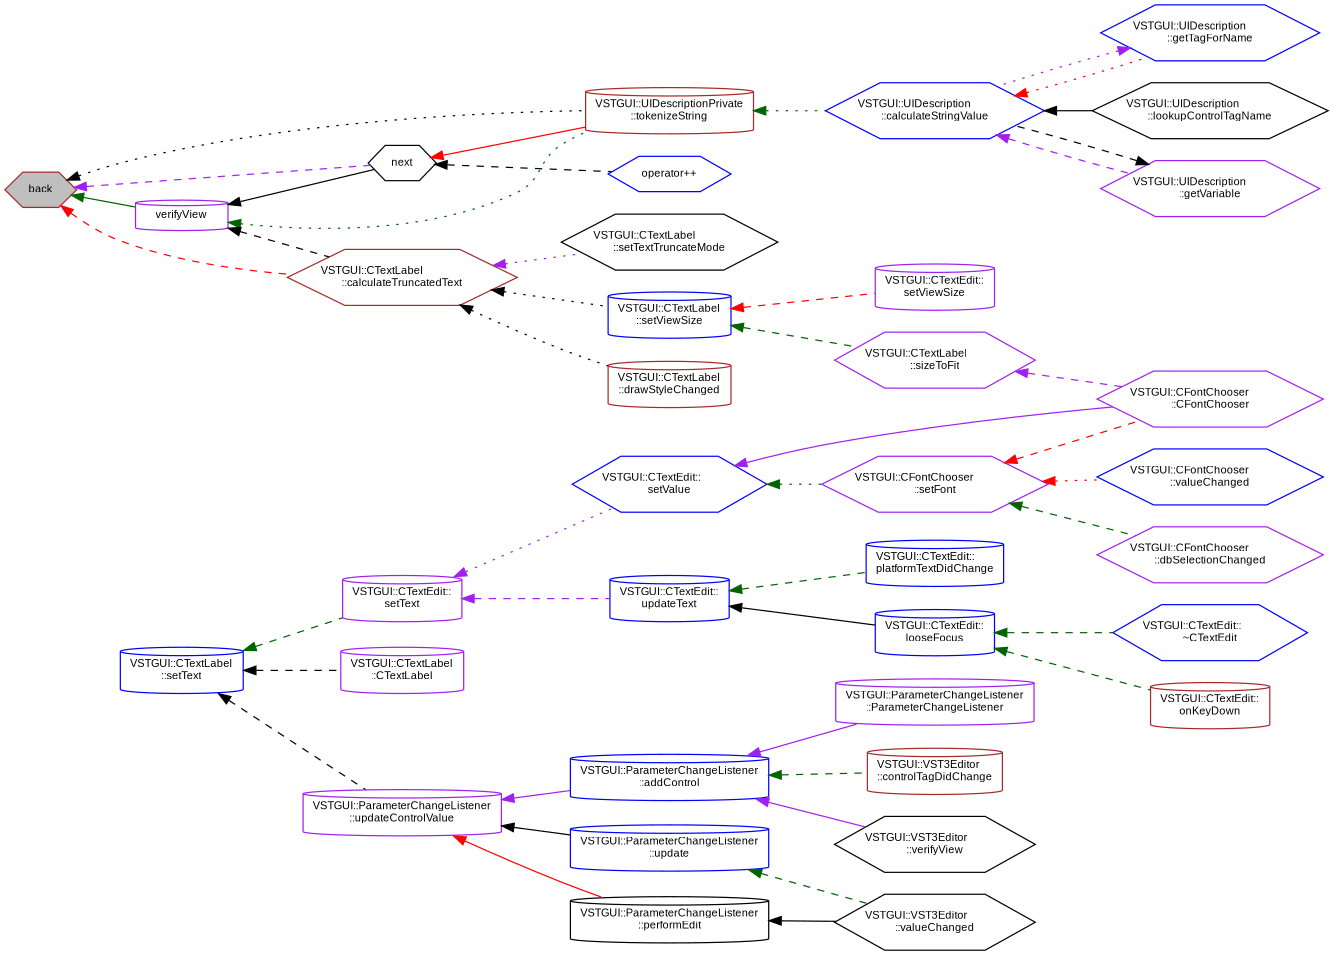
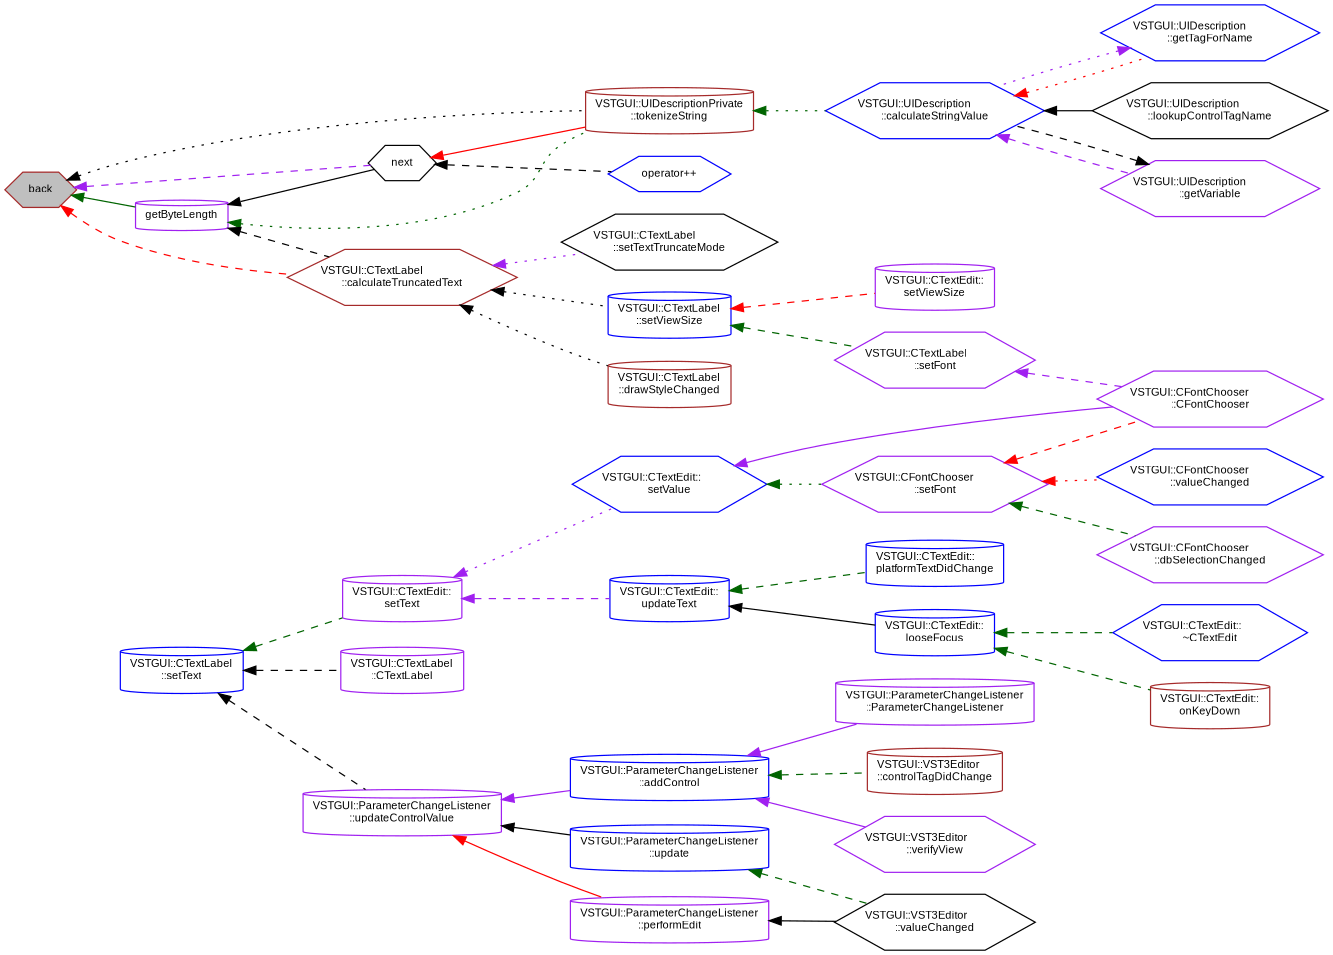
  digraph {
    rankdir=LR
    node [color=blue fontname=Arial fontsize=9 shape=hexagon]
    edge [color=black dir=back fontname=Arial fontsize=9 labelfontname=Arial labelfontsize=9 style=dashed]
    n1 [color=brown fillcolor=grey75 fontcolor=black height=0.2 label=back style=filled width=0.4]
    n2 [color=black height=0.2 label=next width=0.4]
    n3 [color=brown height=0.2 label="VSTGUI::UIDescriptionPrivate\l::tokenizeString" shape=cylinder width=0.4]
-   n4 [color=purple height=0.2 label=verifyView shape=cylinder width=0.4]
+   n4 [color=purple height=0.2 label=getByteLength shape=cylinder width=0.4]
    n5 [color=brown height=0.2 label="VSTGUI::CTextLabel\l::calculateTruncatedText" width=0.4]
    n6 [height=0.2 label="operator++" width=0.4]
    n7 [height=0.2 label="VSTGUI::UIDescription\l::calculateStringValue" width=0.4]
    n8 [color=black height=0.2 label="VSTGUI::CTextLabel\l::setTextTruncateMode" width=0.4]
    n9 [height=0.2 label="VSTGUI::CTextLabel\l::setViewSize" shape=cylinder width=0.4]
    n10 [color=brown height=0.2 label="VSTGUI::CTextLabel\l::drawStyleChanged" shape=cylinder width=0.4]
    n11 [height=0.2 label="VSTGUI::UIDescription\l::getTagForName" width=0.4]
    n12 [color=black height=0.2 label="VSTGUI::UIDescription\l::lookupControlTagName" width=0.4]
    n13 [color=purple height=0.2 label="VSTGUI::UIDescription\l::getVariable" width=0.4]
    n14 [height=0.2 label="VSTGUI::CTextLabel\l::setText" shape=cylinder width=0.4]
    n15 [color=purple height=0.2 label="VSTGUI::CTextEdit::\lsetText" shape=cylinder width=0.4]
    n16 [color=purple height=0.2 label="VSTGUI::CTextLabel\l::CTextLabel" shape=cylinder width=0.4]
    n17 [color=purple height=0.2 label="VSTGUI::ParameterChangeListener\l::updateControlValue" shape=cylinder width=0.4]
    n18 [color=purple height=0.2 label="VSTGUI::CTextEdit::\lsetViewSize" shape=cylinder width=0.4]
-   n19 [color=purple height=0.2 label="VSTGUI::CTextLabel\l::sizeToFit" width=0.4]
+   n19 [color=purple height=0.2 label="VSTGUI::CTextLabel\l::setFont" width=0.4]
    n20 [height=0.2 label="VSTGUI::CTextEdit::\lsetValue" width=0.4]
    n21 [height=0.2 label="VSTGUI::CTextEdit::\lupdateText" shape=cylinder width=0.4]
    n22 [height=0.2 label="VSTGUI::ParameterChangeListener\l::addControl" shape=cylinder width=0.4]
    n23 [height=0.2 label="VSTGUI::ParameterChangeListener\l::update" shape=cylinder width=0.4]
-   n24 [color=black height=0.2 label="VSTGUI::ParameterChangeListener\l::performEdit" shape=cylinder width=0.4]
+   n24 [color=purple height=0.2 label="VSTGUI::ParameterChangeListener\l::performEdit" shape=cylinder width=0.4]
    n25 [color=purple height=0.2 label="VSTGUI::CFontChooser\l::CFontChooser" width=0.4]
    n26 [color=purple height=0.2 label="VSTGUI::CFontChooser\l::setFont" width=0.4]
    n27 [height=0.2 label="VSTGUI::CTextEdit::\lplatformTextDidChange" shape=cylinder width=0.4]
    n28 [height=0.2 label="VSTGUI::CTextEdit::\llooseFocus" shape=cylinder width=0.4]
    n29 [height=0.2 label="VSTGUI::CFontChooser\l::valueChanged" width=0.4]
    n30 [color=purple height=0.2 label="VSTGUI::CFontChooser\l::dbSelectionChanged" width=0.4]
    n31 [height=0.2 label="VSTGUI::CTextEdit::\l~CTextEdit" width=0.4]
    n32 [color=brown height=0.2 label="VSTGUI::CTextEdit::\lonKeyDown" shape=cylinder width=0.4]
    n33 [color=purple height=0.2 label="VSTGUI::ParameterChangeListener\l::ParameterChangeListener" shape=cylinder width=0.4]
    n34 [color=brown height=0.2 label="VSTGUI::VST3Editor\l::controlTagDidChange" shape=cylinder width=0.4]
-   n35 [color=black height=0.2 label="VSTGUI::VST3Editor\l::verifyView" width=0.4]
+   n35 [color=purple height=0.2 label="VSTGUI::VST3Editor\l::verifyView" width=0.4]
    n36 [color=black height=0.2 label="VSTGUI::VST3Editor\l::valueChanged" width=0.4]
    n1 -> n2 [color=purple]
    n1 -> n3 [style=dotted]
    n1 -> n4 [color=darkgreen style=solid]
    n1 -> n5 [color=red]
    n2 -> n3 [color=red style=solid]
    n2 -> n6
    n3 -> n7 [color=darkgreen style=dotted]
    n4 -> n2 [style=solid]
    n4 -> n3 [color=darkgreen style=dotted]
    n4 -> n5
    n5 -> n8 [color=purple style=dotted]
    n5 -> n9 [style=dotted]
    n5 -> n10 [style=dotted]
    n7 -> n11 [color=red style=dotted]
    n7 -> n12 [style=solid]
    n7 -> n13 [color=purple]
    n9 -> n18 [color=red]
    n9 -> n19 [color=darkgreen]
    n11 -> n7 [color=purple style=dotted]
    n13 -> n7
    n14 -> n15 [color=darkgreen]
    n14 -> n16
    n14 -> n17
    n15 -> n20 [color=purple style=dotted]
    n15 -> n21 [color=purple]
    n17 -> n22 [color=purple style=solid]
    n17 -> n23 [style=solid]
    n17 -> n24 [color=red style=solid]
    n19 -> n25 [color=purple]
    n20 -> n25 [color=purple style=solid]
    n20 -> n26 [color=darkgreen style=dotted]
    n21 -> n27 [color=darkgreen]
    n21 -> n28 [style=solid]
    n22 -> n33 [color=purple style=solid]
    n22 -> n34 [color=darkgreen]
    n22 -> n35 [color=purple style=solid]
    n23 -> n36 [color=darkgreen]
    n24 -> n36 [style=solid]
    n26 -> n25 [color=red]
    n26 -> n29 [color=red style=dotted]
    n26 -> n30 [color=darkgreen]
    n28 -> n31 [color=darkgreen]
    n28 -> n32 [color=darkgreen]
  }
